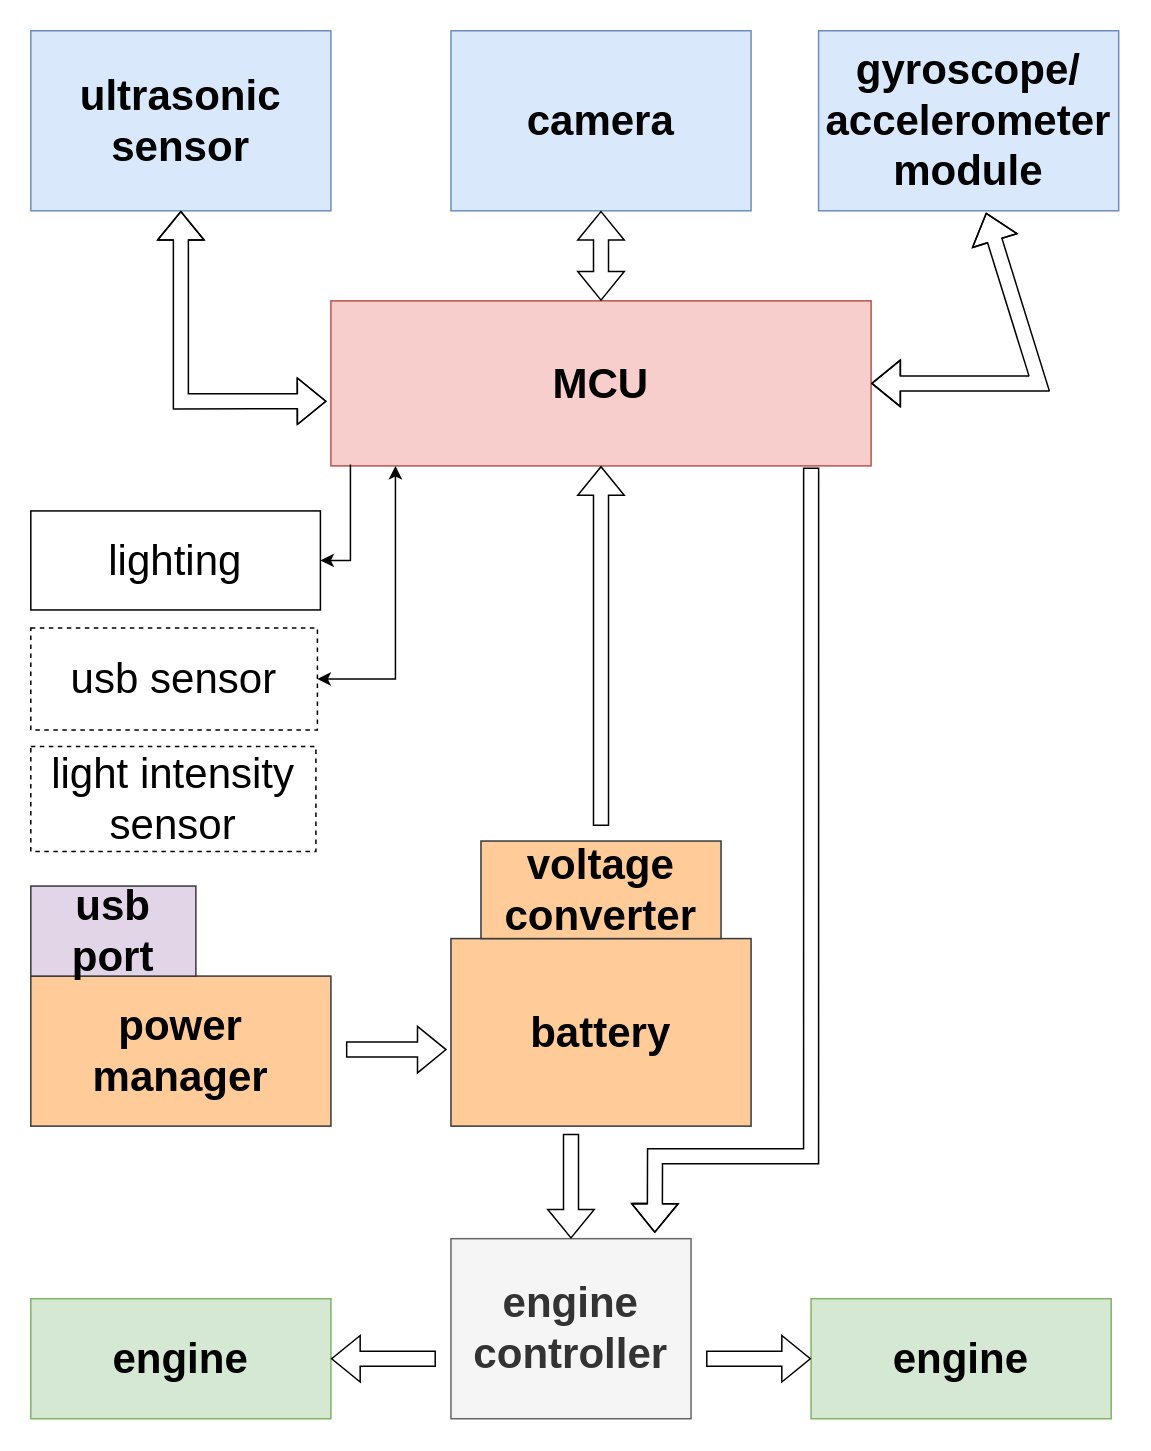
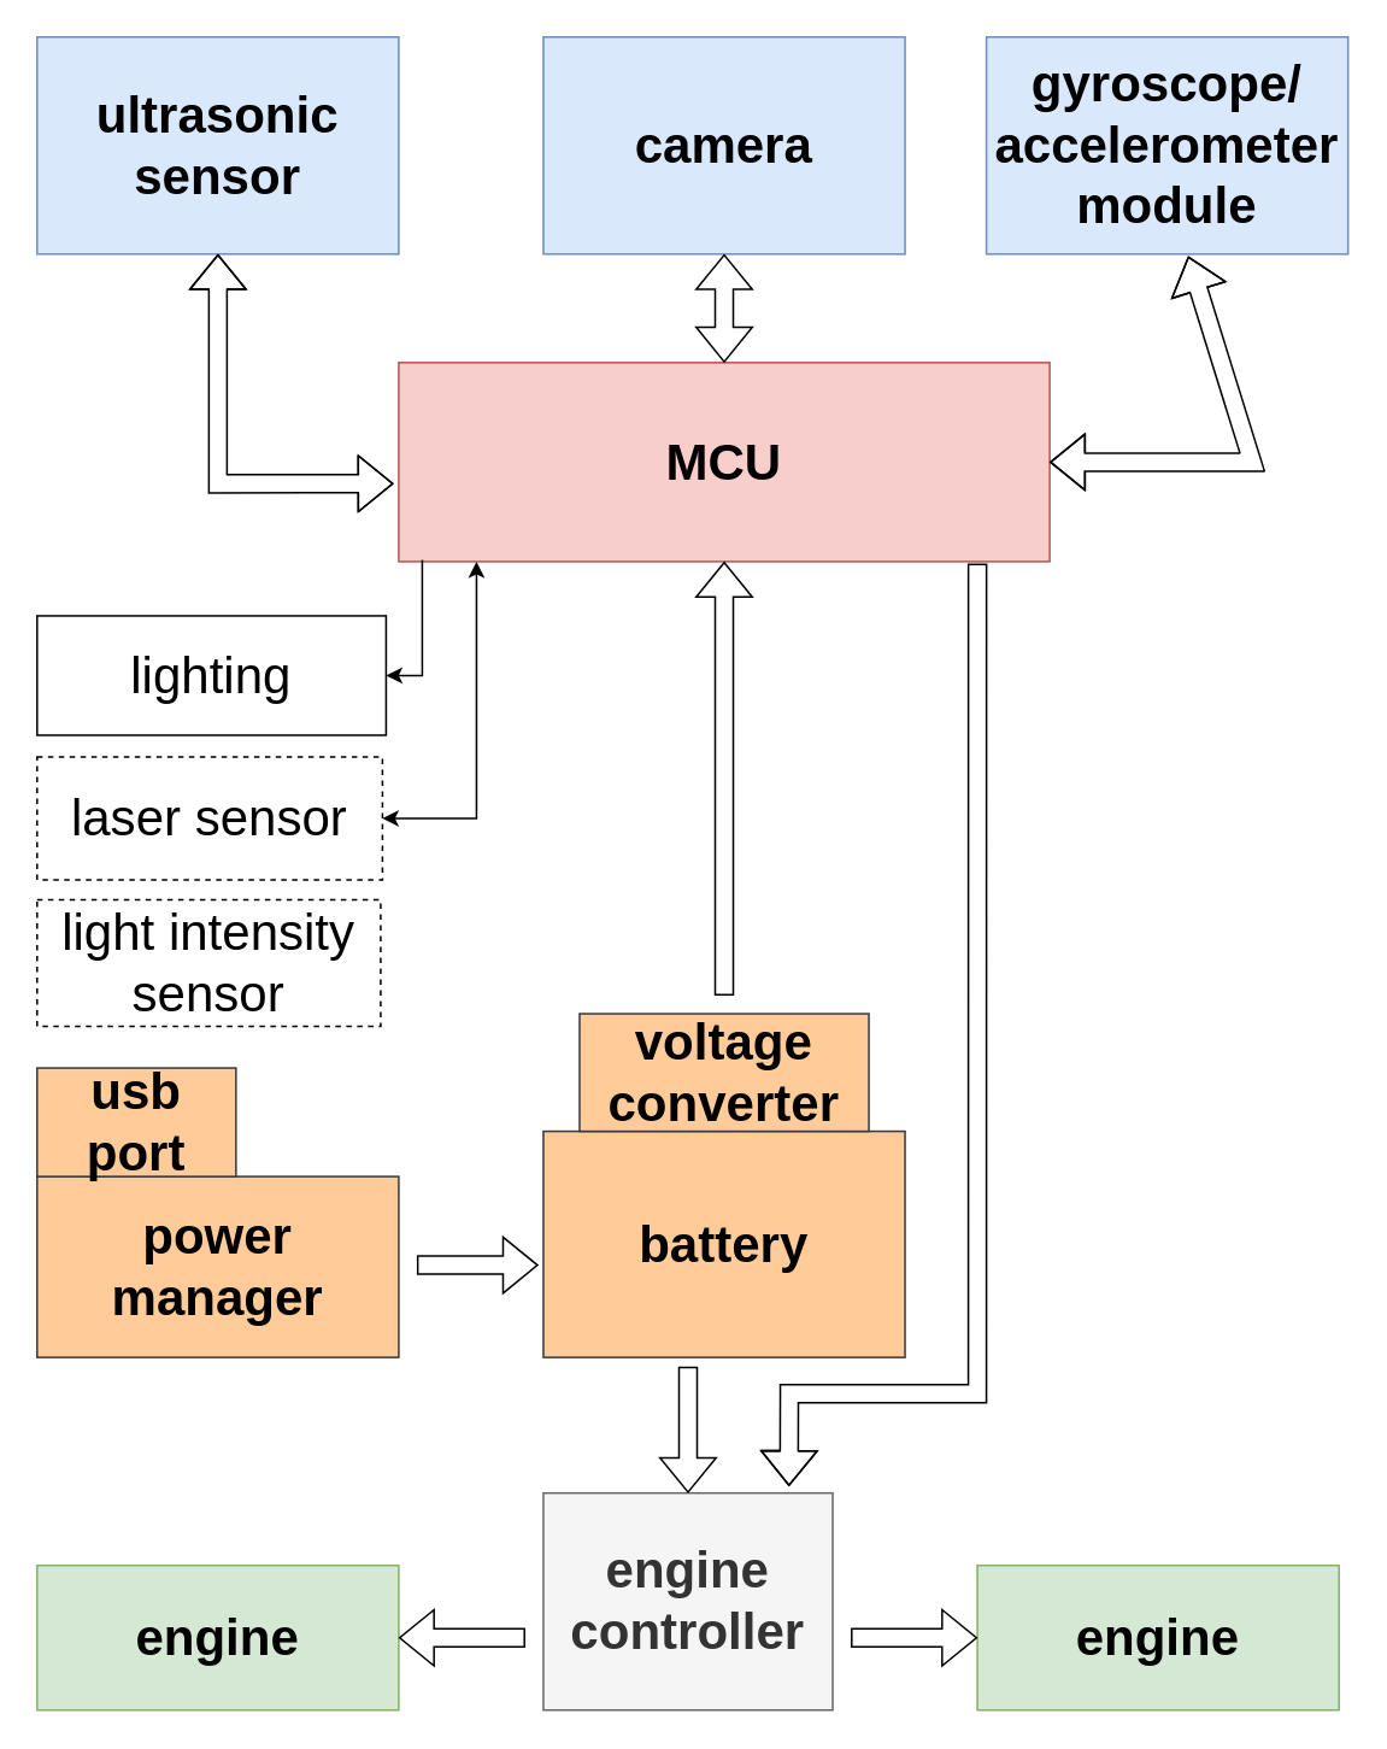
  <mxCell id="0" />
  <mxCell id="1" parent="0" />
  <mxCell id="2" value="MCU" style="rounded=0;whiteSpace=wrap;html=1;fontStyle=1;fontSize=28;fillColor=#f8cecc;strokeColor=#b85450;" vertex="1" parent="1"><mxGeometry x="220" y="200" width="360" height="110" as="geometry" /></mxCell>
  <mxCell id="3" value="&lt;b&gt;camera&lt;/b&gt;" style="rounded=0;whiteSpace=wrap;html=1;fontSize=28;fillColor=#dae8fc;strokeColor=#6c8ebf;" vertex="1" parent="1"><mxGeometry x="300" y="20" width="200" height="120" as="geometry" /></mxCell>
  <mxCell id="4" value="&lt;b&gt;engine&lt;/b&gt;" style="rounded=0;whiteSpace=wrap;html=1;fontSize=28;fillColor=#d5e8d4;strokeColor=#82b366;" vertex="1" parent="1"><mxGeometry x="20" y="865" width="200" height="80" as="geometry" /></mxCell>
  <mxCell id="5" value="&lt;b&gt;engine&lt;/b&gt;" style="rounded=0;whiteSpace=wrap;html=1;fontSize=28;fillColor=#d5e8d4;strokeColor=#82b366;" vertex="1" parent="1"><mxGeometry x="540" y="865" width="200" height="80" as="geometry" /></mxCell>
  <mxCell id="6" value="&lt;span lang=&quot;en&quot; class=&quot;VIiyi&quot;&gt;&lt;b&gt;engine controller&lt;/b&gt;&lt;/span&gt;" style="rounded=0;whiteSpace=wrap;html=1;fontSize=28;fillColor=#f5f5f5;fontColor=#333333;strokeColor=#666666;" vertex="1" parent="1"><mxGeometry x="300" y="825" width="160" height="120" as="geometry" /></mxCell>
  <mxCell id="7" value="&lt;span lang=&quot;en&quot; class=&quot;VIiyi&quot;&gt;&lt;b&gt;ultrasonic sensor&lt;/b&gt;&lt;/span&gt;" style="rounded=0;whiteSpace=wrap;html=1;fontSize=28;fillColor=#dae8fc;strokeColor=#6c8ebf;" vertex="1" parent="1"><mxGeometry x="20" y="20" width="200" height="120" as="geometry" /></mxCell>
  <mxCell id="8" value="&lt;span lang=&quot;en&quot; class=&quot;VIiyi&quot;&gt;&lt;b&gt;battery&lt;/b&gt;&lt;/span&gt;" style="rounded=0;whiteSpace=wrap;html=1;fontSize=28;fillColor=#ffcc99;strokeColor=#36393d;" vertex="1" parent="1"><mxGeometry x="300" y="625" width="200" height="125" as="geometry" /></mxCell>
  <mxCell id="9" value="&lt;span lang=&quot;en&quot; class=&quot;VIiyi&quot;&gt;&lt;b&gt;gyroscope/&lt;br&gt;&lt;/b&gt;&lt;/span&gt;&lt;span lang=&quot;en&quot; class=&quot;VIiyi&quot;&gt;&lt;b&gt;accelerometer&lt;br&gt;module&lt;/b&gt;&lt;br&gt;&lt;/span&gt;" style="rounded=0;whiteSpace=wrap;html=1;fontSize=28;fillColor=#dae8fc;strokeColor=#6c8ebf;" vertex="1" parent="1"><mxGeometry x="545" y="20" width="200" height="120" as="geometry" /></mxCell>
  <mxCell id="10" value="&lt;b&gt;power manager&lt;/b&gt;" style="rounded=0;whiteSpace=wrap;html=1;fontSize=28;fillColor=#ffcc99;strokeColor=#36393d;" vertex="1" parent="1"><mxGeometry x="20" y="650" width="200" height="100" as="geometry" /></mxCell>
- <mxCell id="11" value="&lt;b&gt;usb port&lt;/b&gt;" style="rounded=0;whiteSpace=wrap;html=1;fontSize=28;fillColor=#e1d5e7;strokeColor=#36393d;" vertex="1" parent="1"><mxGeometry x="20" y="590" width="110" height="60" as="geometry" /></mxCell>
+ <mxCell id="11" value="&lt;b&gt;usb port&lt;/b&gt;" style="rounded=0;whiteSpace=wrap;html=1;fontSize=28;fillColor=#ffcc99;strokeColor=#36393d;" vertex="1" parent="1"><mxGeometry x="20" y="590" width="110" height="60" as="geometry" /></mxCell>
  <mxCell id="12" value="" style="shape=flexArrow;endArrow=classic;html=1;rounded=0;fontSize=28;entryX=-0.014;entryY=0.592;entryDx=0;entryDy=0;entryPerimeter=0;" edge="1" parent="1" target="8"><mxGeometry width="50" height="50" relative="1" as="geometry"><mxPoint x="230" y="699" as="sourcePoint" /><mxPoint x="280" y="700" as="targetPoint" /></mxGeometry></mxCell>
  <mxCell id="13" value="" style="shape=flexArrow;endArrow=classic;html=1;rounded=0;fontSize=28;" edge="1" parent="1" target="6"><mxGeometry width="50" height="50" relative="1" as="geometry"><mxPoint x="380" y="755" as="sourcePoint" /><mxPoint x="460" y="585" as="targetPoint" /></mxGeometry></mxCell>
  <mxCell id="14" value="" style="shape=flexArrow;endArrow=classic;html=1;rounded=0;fontSize=28;entryX=0;entryY=0.5;entryDx=0;entryDy=0;" edge="1" parent="1" target="5"><mxGeometry width="50" height="50" relative="1" as="geometry"><mxPoint x="470" y="905" as="sourcePoint" /><mxPoint x="460" y="585" as="targetPoint" /></mxGeometry></mxCell>
  <mxCell id="15" value="" style="shape=flexArrow;endArrow=classic;html=1;rounded=0;fontSize=28;entryX=1;entryY=0.5;entryDx=0;entryDy=0;" edge="1" parent="1" target="4"><mxGeometry width="50" height="50" relative="1" as="geometry"><mxPoint x="290" y="905" as="sourcePoint" /><mxPoint x="460" y="585" as="targetPoint" /></mxGeometry></mxCell>
  <mxCell id="16" value="" style="shape=flexArrow;endArrow=classic;html=1;rounded=0;fontSize=28;" edge="1" parent="1"><mxGeometry width="50" height="50" relative="1" as="geometry"><mxPoint x="400" y="550" as="sourcePoint" /><mxPoint x="400" y="310" as="targetPoint" /></mxGeometry></mxCell>
  <mxCell id="17" value="" style="shape=flexArrow;endArrow=classic;startArrow=classic;html=1;rounded=0;fontSize=28;exitX=0.5;exitY=0;exitDx=0;exitDy=0;entryX=0.5;entryY=1;entryDx=0;entryDy=0;" edge="1" parent="1" source="2" target="3"><mxGeometry width="100" height="100" relative="1" as="geometry"><mxPoint x="380" y="380" as="sourcePoint" /><mxPoint x="480" y="280" as="targetPoint" /></mxGeometry></mxCell>
  <mxCell id="18" value="" style="shape=flexArrow;endArrow=classic;startArrow=classic;html=1;rounded=0;fontSize=28;exitX=-0.008;exitY=0.608;exitDx=0;exitDy=0;exitPerimeter=0;entryX=0.5;entryY=1;entryDx=0;entryDy=0;" edge="1" parent="1" source="2" target="7"><mxGeometry width="100" height="100" relative="1" as="geometry"><mxPoint x="380" y="380" as="sourcePoint" /><mxPoint x="480" y="280" as="targetPoint" /><Array as="points"><mxPoint x="120" y="267" /></Array></mxGeometry></mxCell>
  <mxCell id="19" value="" style="shape=flexArrow;endArrow=classic;startArrow=classic;html=1;rounded=0;fontSize=28;exitX=1;exitY=0.5;exitDx=0;exitDy=0;entryX=0.558;entryY=1.01;entryDx=0;entryDy=0;entryPerimeter=0;" edge="1" parent="1" source="2" target="9"><mxGeometry width="100" height="100" relative="1" as="geometry"><mxPoint x="380" y="380" as="sourcePoint" /><mxPoint x="480" y="280" as="targetPoint" /><Array as="points"><mxPoint x="692" y="255" /></Array></mxGeometry></mxCell>
  <mxCell id="20" value="" style="shape=flexArrow;endArrow=classic;html=1;rounded=0;fontSize=28;exitX=0.889;exitY=1.01;exitDx=0;exitDy=0;exitPerimeter=0;entryX=0.849;entryY=-0.032;entryDx=0;entryDy=0;entryPerimeter=0;" edge="1" parent="1" source="2" target="6"><mxGeometry width="50" height="50" relative="1" as="geometry"><mxPoint x="407" y="357" as="sourcePoint" /><mxPoint x="437" y="618" as="targetPoint" /><Array as="points"><mxPoint x="540" y="770" /><mxPoint x="436" y="770" /></Array></mxGeometry></mxCell>
  <mxCell id="21" value="&lt;span lang=&quot;en&quot; class=&quot;VIiyi&quot;&gt;&lt;b&gt;voltage converter&lt;/b&gt;&lt;/span&gt;" style="rounded=0;whiteSpace=wrap;html=1;fontSize=28;fillColor=#ffcc99;strokeColor=#36393d;" vertex="1" parent="1"><mxGeometry x="320" y="560" width="160" height="65" as="geometry" /></mxCell>
  <mxCell id="22" value="&lt;span lang=&quot;en&quot; class=&quot;VIiyi&quot;&gt;lighting&lt;/span&gt;" style="rounded=0;whiteSpace=wrap;html=1;fontSize=28;dashed=0;" vertex="1" parent="1"><mxGeometry x="20" y="340" width="193" height="66" as="geometry" /></mxCell>
- <mxCell id="23" value="&lt;span lang=&quot;en&quot; class=&quot;VIiyi&quot;&gt;usb sensor&lt;/span&gt;" style="rounded=0;whiteSpace=wrap;html=1;dashed=1;fontSize=28;" vertex="1" parent="1"><mxGeometry x="20" y="418" width="191" height="68" as="geometry" /></mxCell>
+ <mxCell id="23" value="&lt;span lang=&quot;en&quot; class=&quot;VIiyi&quot;&gt;laser sensor&lt;/span&gt;" style="rounded=0;whiteSpace=wrap;html=1;dashed=1;fontSize=28;" vertex="1" parent="1"><mxGeometry x="20" y="418" width="191" height="68" as="geometry" /></mxCell>
  <mxCell id="24" value="&lt;span lang=&quot;en&quot; class=&quot;VIiyi&quot;&gt;light intensity sensor&lt;/span&gt;" style="rounded=0;whiteSpace=wrap;html=1;dashed=1;fontSize=28;" vertex="1" parent="1"><mxGeometry x="20" y="497" width="190" height="70" as="geometry" /></mxCell>
  <mxCell id="25" value="" style="endArrow=classic;html=1;rounded=0;fontSize=28;entryX=1;entryY=0.5;entryDx=0;entryDy=0;" edge="1" parent="1" target="22"><mxGeometry width="50" height="50" relative="1" as="geometry"><mxPoint x="233" y="309" as="sourcePoint" /><mxPoint x="230" y="370" as="targetPoint" /><Array as="points"><mxPoint x="233" y="373" /></Array></mxGeometry></mxCell>
  <mxCell id="26" value="" style="endArrow=classic;startArrow=classic;html=1;rounded=0;fontSize=28;exitX=1;exitY=0.5;exitDx=0;exitDy=0;" edge="1" parent="1" source="23"><mxGeometry width="50" height="50" relative="1" as="geometry"><mxPoint x="410" y="510" as="sourcePoint" /><mxPoint x="263" y="310" as="targetPoint" /><Array as="points"><mxPoint x="263" y="452" /><mxPoint x="263" y="428" /></Array></mxGeometry></mxCell>
